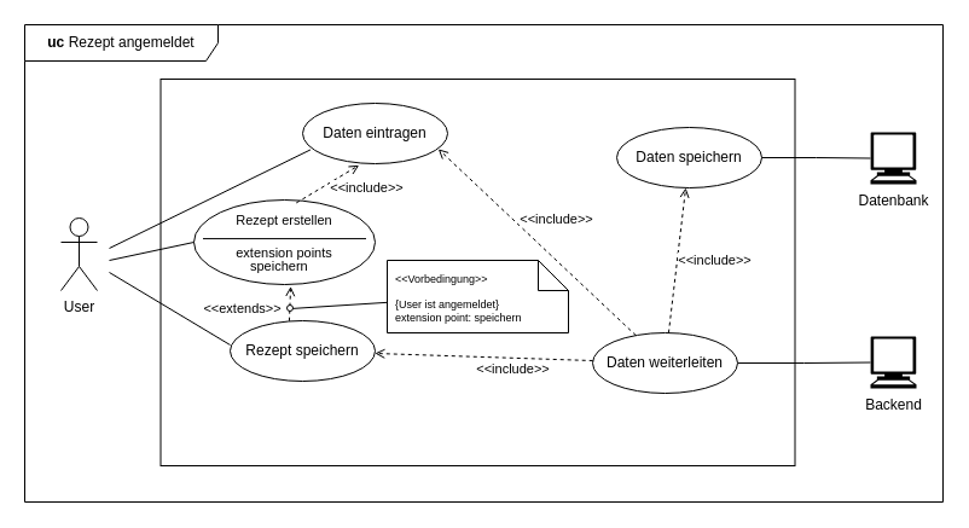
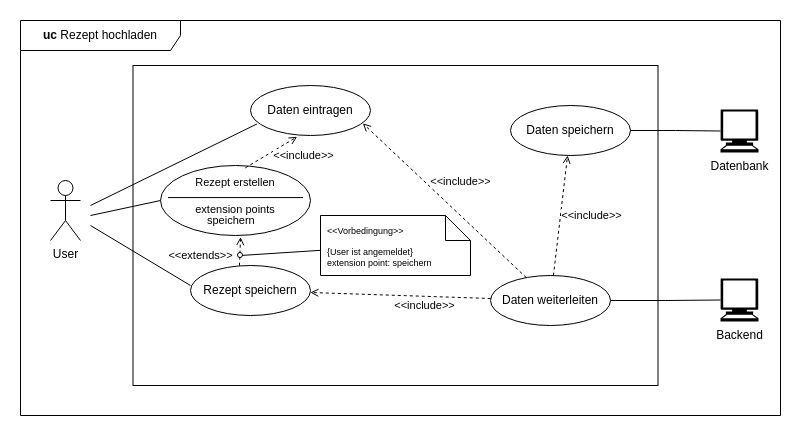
  <mxCell id="0" />
  <mxCell id="1" parent="0" />
  <mxCell id="2" value="" style="endArrow=open;html=1;rounded=0;dashed=1;endFill=0;entryX=0.534;entryY=1.022;entryDx=0;entryDy=0;entryPerimeter=0;exitX=0.408;exitY=0.003;exitDx=0;exitDy=0;exitPerimeter=0;" edge="1" parent="1"><mxGeometry width="50" height="50" relative="1" as="geometry"><mxPoint x="238.96" y="265.15" as="sourcePoint" /><mxPoint x="240.1" y="236.54" as="targetPoint" /></mxGeometry></mxCell>
  <mxCell id="3" value="&amp;lt;&amp;lt;extends&amp;gt;&amp;gt;" style="edgeLabel;html=1;align=center;verticalAlign=middle;resizable=0;points=[];" vertex="1" connectable="0" parent="2"><mxGeometry x="0.364" y="-1" relative="1" as="geometry"><mxPoint x="-41" y="9" as="offset" /></mxGeometry></mxCell>
  <mxCell id="4" value="&lt;div&gt;&lt;br&gt;&lt;/div&gt;" style="edgeLabel;html=1;align=center;verticalAlign=middle;resizable=0;points=[];" vertex="1" connectable="0" parent="2"><mxGeometry x="0.411" relative="1" as="geometry"><mxPoint as="offset" /></mxGeometry></mxCell>
  <mxCell id="5" value="" style="shape=ellipse;container=1;horizontal=1;horizontalStack=0;resizeParent=1;resizeParentMax=0;resizeLast=0;html=1;dashed=0;collapsible=0;" vertex="1" parent="1"><mxGeometry x="160" y="165" width="150" height="70" as="geometry" /></mxCell>
  <mxCell id="6" value="&lt;font style=&quot;font-size: 11px;&quot;&gt;Rezept erstellen&lt;/font&gt;" style="html=1;strokeColor=none;fillColor=none;align=center;verticalAlign=middle;rotatable=0;whiteSpace=wrap;" vertex="1" parent="5"><mxGeometry y="5.833" width="150" height="23.333" as="geometry" /></mxCell>
  <mxCell id="7" value="" style="line;strokeWidth=1;fillColor=none;rotatable=0;labelPosition=right;points=[];portConstraint=eastwest;dashed=0;resizeWidth=1;" vertex="1" parent="5"><mxGeometry x="7.5" y="29.167" width="135" height="5.833" as="geometry" /></mxCell>
  <mxCell id="8" value="&lt;font style=&quot;font-size: 11px;&quot;&gt;extension points&lt;/font&gt;" style="text;html=1;align=center;verticalAlign=middle;rotatable=0;fillColor=none;strokeColor=none;whiteSpace=wrap;" vertex="1" parent="5"><mxGeometry x="-0.002" y="35" width="150" height="17.5" as="geometry" /></mxCell>
  <mxCell id="9" value="&lt;font style=&quot;font-size: 11px;&quot;&gt;speichern&lt;/font&gt;" style="text;html=1;align=left;verticalAlign=middle;rotatable=0;spacingLeft=25;fillColor=none;strokeColor=none;whiteSpace=wrap;" vertex="1" parent="5"><mxGeometry x="19.997" y="46.667" width="150" height="17.5" as="geometry" /></mxCell>
  <mxCell id="10" value="User" style="shape=umlActor;verticalLabelPosition=bottom;verticalAlign=top;html=1;direction=east;" vertex="1" parent="1"><mxGeometry x="50" y="180" width="30" height="60" as="geometry" /></mxCell>
  <mxCell id="11" value="Daten eintragen" style="ellipse;whiteSpace=wrap;html=1;" vertex="1" parent="1"><mxGeometry x="250" y="85" width="120" height="50" as="geometry" /></mxCell>
  <mxCell id="12" value="Rezept speichern" style="ellipse;whiteSpace=wrap;html=1;" vertex="1" parent="1"><mxGeometry x="190" y="265" width="120" height="50" as="geometry" /></mxCell>
  <mxCell id="13" style="edgeStyle=orthogonalEdgeStyle;rounded=0;orthogonalLoop=1;jettySize=auto;html=1;endArrow=none;endFill=0;" edge="1" parent="1" source="14" target="18"><mxGeometry relative="1" as="geometry" /></mxCell>
  <mxCell id="14" value="Daten weiterleiten" style="ellipse;whiteSpace=wrap;html=1;" vertex="1" parent="1"><mxGeometry x="490" y="275" width="120" height="50" as="geometry" /></mxCell>
  <mxCell id="15" value="Daten speichern" style="ellipse;whiteSpace=wrap;html=1;" vertex="1" parent="1"><mxGeometry x="510" y="105" width="120" height="50" as="geometry" /></mxCell>
  <mxCell id="16" value="&lt;div style=&quot;font-size: 9px;&quot;&gt;&lt;font style=&quot;font-size: 9px;&quot;&gt;{User ist angemeldet}&lt;/font&gt;&lt;/div&gt;&lt;div style=&quot;font-size: 9px;&quot;&gt;&lt;font style=&quot;font-size: 9px;&quot;&gt;extension point: speichern&lt;br&gt;&lt;/font&gt;&lt;/div&gt;" style="shape=note2;boundedLbl=1;whiteSpace=wrap;html=1;size=25;verticalAlign=top;align=left;spacingLeft=5;" vertex="1" parent="1"><mxGeometry x="320" y="215" width="150" height="60" as="geometry" /></mxCell>
  <mxCell id="17" value="&lt;font style=&quot;font-size: 9px;&quot;&gt;&amp;lt;&amp;lt;Vorbedingung&amp;gt;&amp;gt;&lt;/font&gt;" style="resizeWidth=1;part=1;strokeColor=none;fillColor=none;align=left;spacingLeft=5;whiteSpace=wrap;html=1;" vertex="1" parent="16"><mxGeometry width="150" height="30" relative="1" as="geometry" /></mxCell>
  <mxCell id="18" value="Backend" style="shape=mxgraph.signs.tech.computer;html=1;pointerEvents=1;fillColor=#000000;strokeColor=none;verticalLabelPosition=bottom;verticalAlign=top;align=center;" vertex="1" parent="1"><mxGeometry x="720" y="278" width="38" height="43" as="geometry" /></mxCell>
  <mxCell id="19" value="Datenbank" style="shape=mxgraph.signs.tech.computer;html=1;pointerEvents=1;fillColor=#000000;strokeColor=none;verticalLabelPosition=bottom;verticalAlign=top;align=center;" vertex="1" parent="1"><mxGeometry x="720" y="109" width="38" height="43" as="geometry" /></mxCell>
  <mxCell id="20" value="" style="endArrow=none;html=1;rounded=0;exitX=0;exitY=0.4;exitDx=0;exitDy=0;exitPerimeter=0;" edge="1" parent="1" source="12"><mxGeometry width="50" height="50" relative="1" as="geometry"><mxPoint x="390" y="310" as="sourcePoint" /><mxPoint x="90" y="225" as="targetPoint" /></mxGeometry></mxCell>
  <mxCell id="21" value="" style="endArrow=none;html=1;rounded=0;entryX=0.054;entryY=0.769;entryDx=0;entryDy=0;entryPerimeter=0;" edge="1" parent="1" target="11"><mxGeometry width="50" height="50" relative="1" as="geometry"><mxPoint x="90" y="205" as="sourcePoint" /><mxPoint x="350" y="175" as="targetPoint" /></mxGeometry></mxCell>
  <mxCell id="22" value="" style="endArrow=none;html=1;rounded=0;entryX=0;entryY=0.5;entryDx=0;entryDy=0;" edge="1" parent="1" target="5"><mxGeometry width="50" height="50" relative="1" as="geometry"><mxPoint x="90" y="215" as="sourcePoint" /><mxPoint x="450" y="185" as="targetPoint" /></mxGeometry></mxCell>
  <mxCell id="23" value="" style="endArrow=open;html=1;rounded=0;dashed=1;endFill=0;exitX=0.565;exitY=-0.146;exitDx=0;exitDy=0;entryX=0.389;entryY=1.026;entryDx=0;entryDy=0;entryPerimeter=0;exitPerimeter=0;" edge="1" parent="1" source="6" target="11"><mxGeometry width="50" height="50" relative="1" as="geometry"><mxPoint x="490" y="195" as="sourcePoint" /><mxPoint x="410" y="155" as="targetPoint" /></mxGeometry></mxCell>
  <mxCell id="24" value="&amp;lt;&amp;lt;include&amp;gt;&amp;gt;" style="edgeLabel;html=1;align=center;verticalAlign=middle;resizable=0;points=[];" vertex="1" connectable="0" parent="23"><mxGeometry x="-0.377" y="1" relative="1" as="geometry"><mxPoint x="42" y="-2" as="offset" /></mxGeometry></mxCell>
  <mxCell id="25" value="" style="endArrow=open;html=1;rounded=0;dashed=1;endFill=0;" edge="1" parent="1" source="14" target="12"><mxGeometry width="50" height="50" relative="1" as="geometry"><mxPoint x="550" y="280" as="sourcePoint" /><mxPoint x="470" y="240" as="targetPoint" /></mxGeometry></mxCell>
  <mxCell id="26" value="&amp;lt;&amp;lt;include&amp;gt;&amp;gt;" style="edgeLabel;html=1;align=center;verticalAlign=middle;resizable=0;points=[];" vertex="1" connectable="0" parent="25"><mxGeometry x="-0.318" y="-1" relative="1" as="geometry"><mxPoint x="-5" y="10" as="offset" /></mxGeometry></mxCell>
  <mxCell id="27" value="" style="endArrow=open;html=1;rounded=0;dashed=1;endFill=0;entryX=0.936;entryY=0.758;entryDx=0;entryDy=0;entryPerimeter=0;" edge="1" parent="1" source="14" target="11"><mxGeometry width="50" height="50" relative="1" as="geometry"><mxPoint x="440" y="315" as="sourcePoint" /><mxPoint x="360" y="275" as="targetPoint" /></mxGeometry></mxCell>
  <mxCell id="28" value="&amp;lt;&amp;lt;include&amp;gt;&amp;gt;" style="edgeLabel;html=1;align=center;verticalAlign=middle;resizable=0;points=[];" vertex="1" connectable="0" parent="27"><mxGeometry x="0.247" y="-1" relative="1" as="geometry"><mxPoint x="35" as="offset" /></mxGeometry></mxCell>
  <mxCell id="29" value="" style="endArrow=open;html=1;rounded=0;dashed=1;endFill=0;" edge="1" parent="1" source="14" target="15"><mxGeometry width="50" height="50" relative="1" as="geometry"><mxPoint x="450" y="325" as="sourcePoint" /><mxPoint x="370" y="285" as="targetPoint" /></mxGeometry></mxCell>
  <mxCell id="30" value="&amp;lt;&amp;lt;include&amp;gt;&amp;gt;" style="edgeLabel;html=1;align=center;verticalAlign=middle;resizable=0;points=[];" vertex="1" connectable="0" parent="29"><mxGeometry x="0.024" y="-1" relative="1" as="geometry"><mxPoint x="29" y="1" as="offset" /></mxGeometry></mxCell>
  <mxCell id="31" value="" style="endArrow=none;html=1;rounded=0;" edge="1" parent="1" source="16"><mxGeometry width="50" height="50" relative="1" as="geometry"><mxPoint x="390" y="290" as="sourcePoint" /><mxPoint x="240" y="255" as="targetPoint" /></mxGeometry></mxCell>
  <mxCell id="32" style="edgeStyle=orthogonalEdgeStyle;rounded=0;orthogonalLoop=1;jettySize=auto;html=1;entryX=0;entryY=0.5;entryDx=0;entryDy=0;entryPerimeter=0;endArrow=none;endFill=0;" edge="1" parent="1" source="15" target="19"><mxGeometry relative="1" as="geometry" /></mxCell>
- <mxCell id="33" value="&lt;b&gt;uc&lt;/b&gt; Rezept angemeldet" style="shape=umlFrame;whiteSpace=wrap;html=1;pointerEvents=0;recursiveResize=0;container=1;collapsible=0;width=160;" vertex="1" parent="1"><mxGeometry x="20" y="20" width="760" height="395" as="geometry" /></mxCell>
+ <mxCell id="33" value="&lt;b&gt;uc&lt;/b&gt; Rezept hochladen" style="shape=umlFrame;whiteSpace=wrap;html=1;pointerEvents=0;recursiveResize=0;container=1;collapsible=0;width=160;" vertex="1" parent="1"><mxGeometry x="20" y="20" width="760" height="395" as="geometry" /></mxCell>
  <mxCell id="34" value="" style="ellipse;whiteSpace=wrap;html=1;aspect=fixed;" vertex="1" parent="33"><mxGeometry x="217" y="232" width="5" height="5" as="geometry" /></mxCell>
  <mxCell id="35" value="" style="rounded=0;whiteSpace=wrap;html=1;fillColor=none;" vertex="1" parent="1"><mxGeometry x="132.5" y="65" width="525" height="320" as="geometry" /></mxCell>
